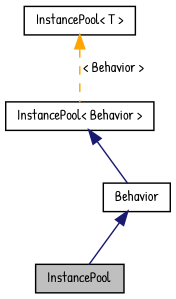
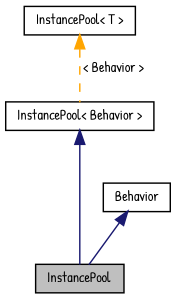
  digraph {
    fontname="Patrick Hand"
    node [color=black fillcolor=white fontname="Patrick Hand" fontsize=10 shape=record style=filled]
    edge [color=midnightblue dir=back fontname="Patrick Hand" fontsize=10 labelfontname=Helvetica labelfontsize=10 style=solid]
    n1 [fillcolor=grey75 fontcolor=black height=0.2 label=InstancePool width=0.4]
    n2 [height=0.2 label=Behavior width=0.4]
    n3 [height=0.2 label="InstancePool\< Behavior \>" width=0.4]
    n4 [height=0.2 label="InstancePool\< T \>" width=0.4]
    n2 -> n1
-   n3 -> n2
+   n3 -> n1
    n4 -> n3 [color=orange label=" \< Behavior \>" style=dashed]
  }
